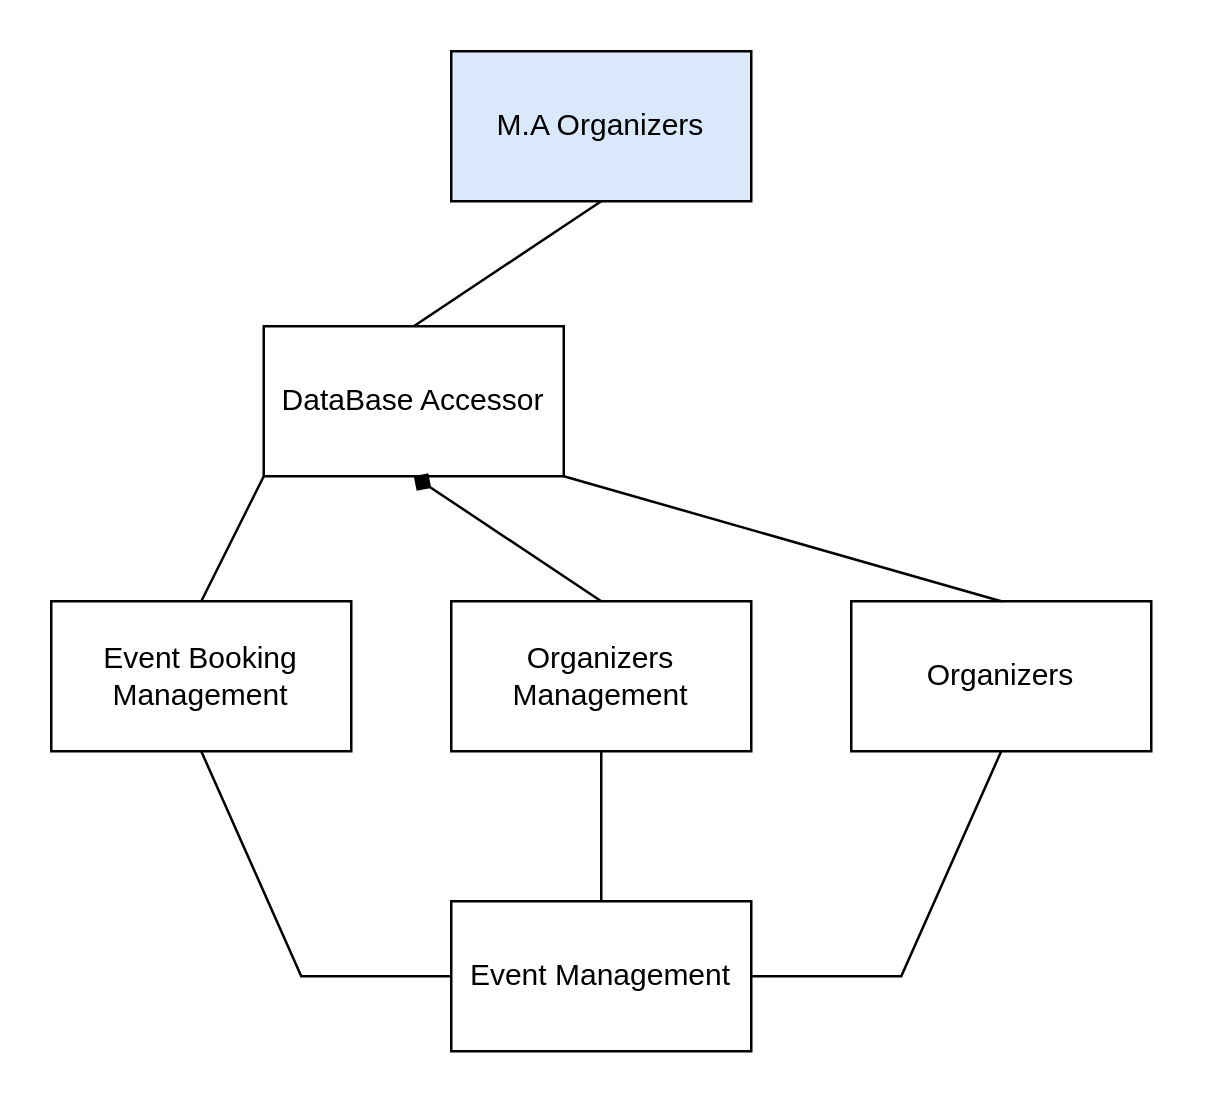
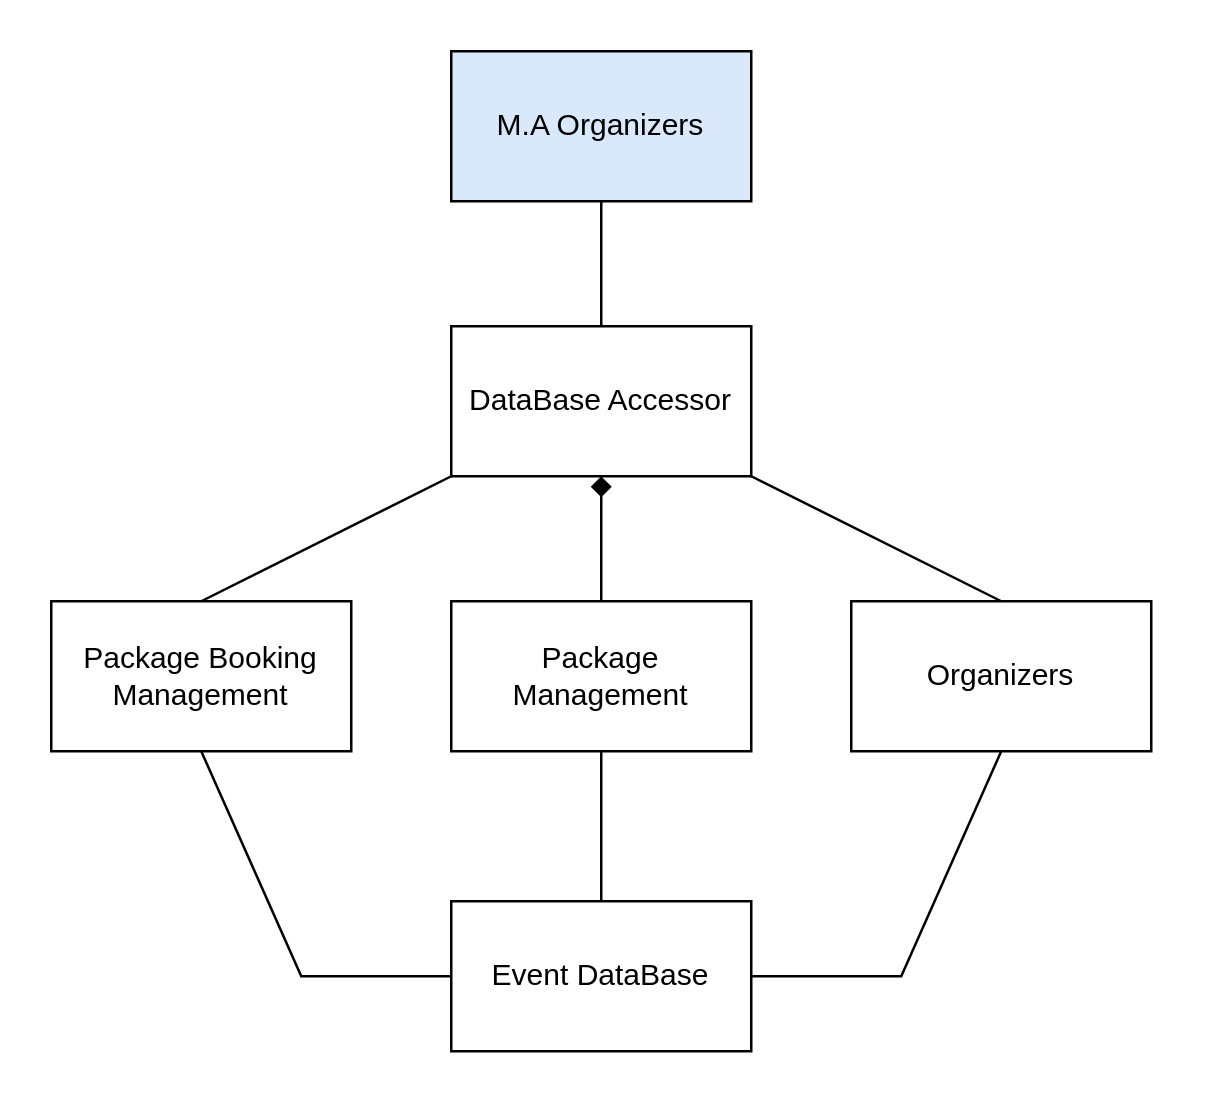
  <mxCell id="0" />
  <mxCell id="1" parent="0" />
  <mxCell id="2" value="M.A Organizers" style="rounded=0;whiteSpace=wrap;html=1;fillColor=#dae8fc;" parent="1" vertex="1"><mxGeometry x="180" y="20" width="120" height="60" as="geometry" /></mxCell>
- <mxCell id="3" value="Event Management" style="rounded=0;whiteSpace=wrap;html=1;" parent="1" vertex="1"><mxGeometry x="180" y="360" width="120" height="60" as="geometry" /></mxCell>
- <mxCell id="4" value="DataBase Accessor" style="rounded=0;whiteSpace=wrap;html=1;" parent="1" vertex="1"><mxGeometry x="105" y="130" width="120" height="60" as="geometry" /></mxCell>
- <mxCell id="5" value="Event Booking Management" style="rounded=0;whiteSpace=wrap;html=1;" parent="1" vertex="1"><mxGeometry x="20" y="240" width="120" height="60" as="geometry" /></mxCell>
+ <mxCell id="3" value="Event DataBase" style="rounded=0;whiteSpace=wrap;html=1;" parent="1" vertex="1"><mxGeometry x="180" y="360" width="120" height="60" as="geometry" /></mxCell>
+ <mxCell id="4" value="DataBase Accessor" style="rounded=0;whiteSpace=wrap;html=1;" parent="1" vertex="1"><mxGeometry x="180" y="130" width="120" height="60" as="geometry" /></mxCell>
+ <mxCell id="5" value="Package Booking Management" style="rounded=0;whiteSpace=wrap;html=1;" parent="1" vertex="1"><mxGeometry x="20" y="240" width="120" height="60" as="geometry" /></mxCell>
  <mxCell id="6" value="Organizers" style="rounded=0;whiteSpace=wrap;html=1;" parent="1" vertex="1"><mxGeometry x="340" y="240" width="120" height="60" as="geometry" /></mxCell>
  <mxCell id="7" value="" style="endArrow=none;html=1;rounded=0;exitX=0.5;exitY=0;exitDx=0;exitDy=0;" parent="1" source="4" edge="1"><mxGeometry width="50" height="50" relative="1" as="geometry"><mxPoint x="190" y="130" as="sourcePoint" /><mxPoint x="240" y="80" as="targetPoint" /></mxGeometry></mxCell>
  <mxCell id="8" value="" style="endArrow=none;html=1;rounded=0;exitX=0.5;exitY=0;exitDx=0;exitDy=0;entryX=1;entryY=1;entryDx=0;entryDy=0;" parent="1" target="4" edge="1" source="6"><mxGeometry width="50" height="50" relative="1" as="geometry"><mxPoint x="359.5" y="240" as="sourcePoint" /><mxPoint x="359.5" y="190" as="targetPoint" /></mxGeometry></mxCell>
  <mxCell id="9" value="" style="endArrow=none;html=1;rounded=0;exitX=0.5;exitY=0;exitDx=0;exitDy=0;entryX=0;entryY=1;entryDx=0;entryDy=0;" parent="1" target="4" edge="1" source="5"><mxGeometry width="50" height="50" relative="1" as="geometry"><mxPoint x="119.5" y="240" as="sourcePoint" /><mxPoint x="119.5" y="190" as="targetPoint" /></mxGeometry></mxCell>
  <mxCell id="10" value="" style="endArrow=none;html=1;rounded=0;exitX=0.5;exitY=1;exitDx=0;exitDy=0;" parent="1" source="5" edge="1"><mxGeometry width="50" height="50" relative="1" as="geometry"><mxPoint x="130" y="440" as="sourcePoint" /><mxPoint x="180" y="390" as="targetPoint" /><Array as="points"><mxPoint x="120" y="390" /></Array></mxGeometry></mxCell>
  <mxCell id="11" value="" style="endArrow=none;html=1;rounded=0;exitX=0.5;exitY=1;exitDx=0;exitDy=0;entryX=1;entryY=0.5;entryDx=0;entryDy=0;" parent="1" target="3" edge="1" source="6"><mxGeometry width="50" height="50" relative="1" as="geometry"><mxPoint x="360" y="300" as="sourcePoint" /><mxPoint x="420" y="390" as="targetPoint" /><Array as="points"><mxPoint x="360" y="390" /></Array></mxGeometry></mxCell>
- <mxCell id="12" value="Organizers Management" style="rounded=0;whiteSpace=wrap;html=1;" vertex="1" parent="1"><mxGeometry x="180" y="240" width="120" height="60" as="geometry" /></mxCell>
+ <mxCell id="12" value="Package Management" style="rounded=0;whiteSpace=wrap;html=1;" vertex="1" parent="1"><mxGeometry x="180" y="240" width="120" height="60" as="geometry" /></mxCell>
  <mxCell id="13" value="" style="endArrow=diamond;html=1;rounded=0;entryX=0.5;entryY=1;entryDx=0;entryDy=0;exitX=0.5;exitY=0;exitDx=0;exitDy=0;" edge="1" parent="1" source="12" target="4"><mxGeometry width="50" height="50" relative="1" as="geometry"><mxPoint x="200" y="240" as="sourcePoint" /><mxPoint x="250" y="190" as="targetPoint" /></mxGeometry></mxCell>
  <mxCell id="14" value="" style="endArrow=none;html=1;rounded=0;exitX=0.5;exitY=0;exitDx=0;exitDy=0;" edge="1" parent="1" source="3"><mxGeometry width="50" height="50" relative="1" as="geometry"><mxPoint x="190" y="350" as="sourcePoint" /><mxPoint x="240" y="300" as="targetPoint" /></mxGeometry></mxCell>
